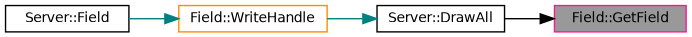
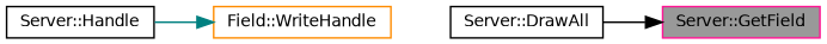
  digraph {
    rankdir=RL
    node [color=black fillcolor=white fontname=Helvetica fontsize=10 shape=box style=filled]
    edge [color=teal dir=back fontname=Helvetica fontsize=10 labelfontname=Helvetica labelfontsize=10 style=solid]
-   n1 [color=deeppink fillcolor=grey60 fontcolor=black height=0.2 label="Field::GetField" width=0.4]
+   n1 [color=deeppink fillcolor=grey60 fontcolor=black height=0.2 label="Server::GetField" width=0.4]
    n2 [height=0.2 label="Server::DrawAll" width=0.4]
    n3 [color=darkorange height=0.2 label="Field::WriteHandle" width=0.4]
-   n4 [height=0.2 label="Server::Field" width=0.4]
+   n4 [height=0.2 label="Server::Handle" width=0.4]
    n1 -> n2 [color=black]
-   n2 -> n3
    n3 -> n4
  }
